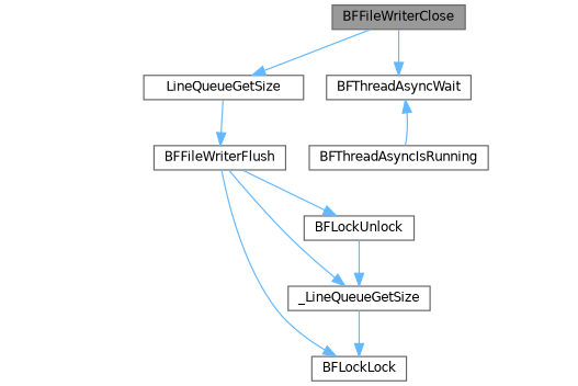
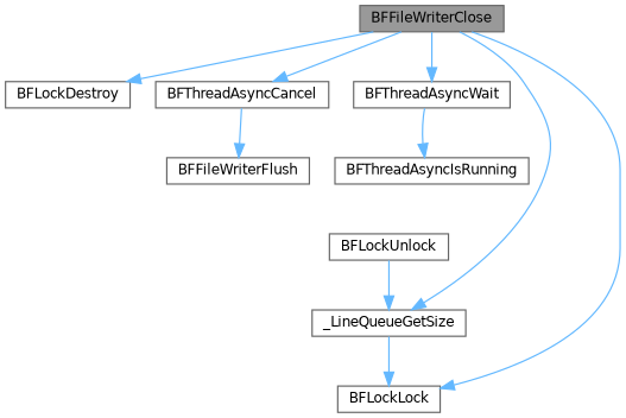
  digraph {
    rankdir=TB
    node [color=grey40 fillcolor=white fontname=Helvetica fontsize=10 shape=box style=filled]
    edge [color=steelblue1 fontname=Helvetica fontsize=10 labelfontname=Helvetica labelfontsize=10 style=solid]
    n1 [color=gray40 fillcolor=grey60 fontcolor=black height=0.2 label=BFFileWriterClose width=0.4]
-   n3 [height=0.2 label=LineQueueGetSize width=0.4]
+   n2 [height=0.2 label=BFLockDestroy width=0.4]
+   n3 [height=0.2 label=BFThreadAsyncCancel width=0.4]
    n4 [height=0.2 label=BFThreadAsyncWait width=0.4]
    n5 [height=0.2 label=BFFileWriterFlush width=0.4]
    n6 [height=0.2 label=_LineQueueGetSize width=0.4]
    n7 [height=0.2 label=BFLockLock width=0.4]
    n8 [height=0.2 label=BFLockUnlock width=0.4]
    n9 [height=0.2 label=BFThreadAsyncIsRunning width=0.4]
+   n1 -> n2
    n1 -> n3
    n1 -> n4
    n3 -> n5
-   n9 -> n4
-   n5 -> n6
-   n5 -> n7
-   n5 -> n8
+   n4 -> n9
+   n1 -> n6
+   n1 -> n7
    n6 -> n7
    n8 -> n6
  }
